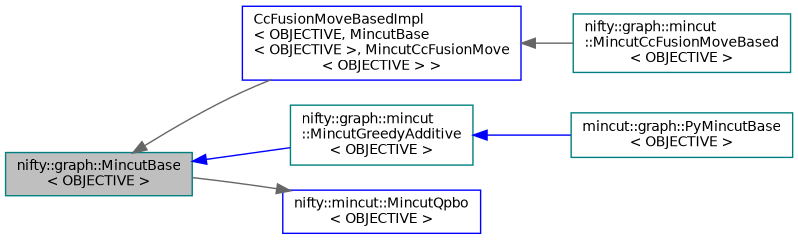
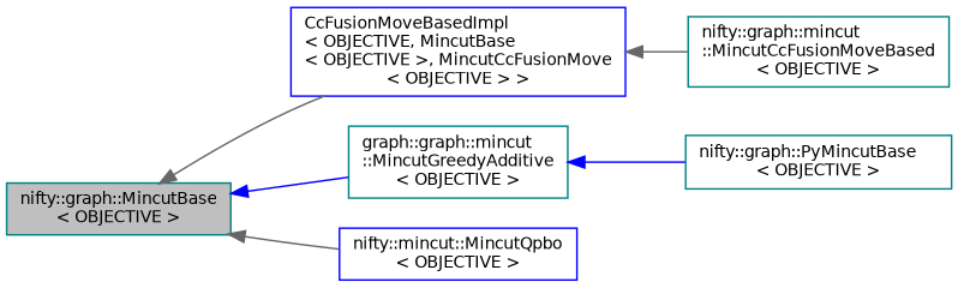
  digraph {
    rankdir=LR
    node [color=teal fillcolor=white fontname=Helvetica fontsize=10 shape=record style=filled]
    edge [color=gray40 dir=back fontname=Helvetica fontsize=10 labelfontname=Helvetica labelfontsize=10 style=solid]
    n1 [fillcolor=grey75 fontcolor=black height=0.2 label="nifty::graph::MincutBase\l\< OBJECTIVE \>" width=0.4]
    n2 [color=blue height=0.2 label="CcFusionMoveBasedImpl\l\< OBJECTIVE, MincutBase\l\< OBJECTIVE \>, MincutCcFusionMove\l\< OBJECTIVE \> \>" width=0.4]
-   n3 [height=0.2 label="nifty::graph::mincut\l::MincutGreedyAdditive\l\< OBJECTIVE \>" width=0.4]
+   n3 [height=0.2 label="graph::graph::mincut\l::MincutGreedyAdditive\l\< OBJECTIVE \>" width=0.4]
    n4 [color=blue height=0.2 label="nifty::mincut::MincutQpbo\l\< OBJECTIVE \>" width=0.4]
    n5 [height=0.2 label="nifty::graph::mincut\l::MincutCcFusionMoveBased\l\< OBJECTIVE \>" width=0.4]
-   n6 [height=0.2 label="mincut::graph::PyMincutBase\l\< OBJECTIVE \>" width=0.4]
+   n6 [height=0.2 label="nifty::graph::PyMincutBase\l\< OBJECTIVE \>" width=0.4]
    n1 -> n2
    n1 -> n3 [color=blue]
-   n4 -> n1
+   n1 -> n4
    n2 -> n5
    n3 -> n6 [color=blue]
  }
